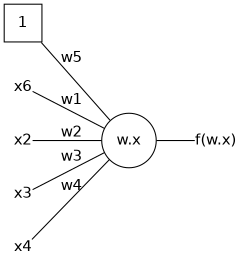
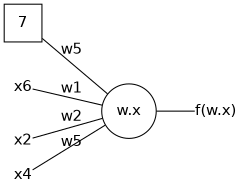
  digraph {
    fontname="DejaVu Sans"
    rankdir=LR
    splines=line
    node [fontname="DejaVu Sans" shape=plain]
    edge [arrowhead=none fontname="DejaVu Sans"]
-   n1 [label=1 shape=square texlbl="$1$"]
+   n1 [label=7 shape=square texlbl="$1$"]
    n2 [label=x6 texlbl="$x_1$"]
    n3 [label=x2 texlbl="$x_2$"]
-   n4 [label=x3 texlbl="$x_3$"]
    n5 [label=x4 texlbl="$x_4$"]
    n6 [label="w.x" shape=circle texlbl="$\langle w,x \rangle$"]
    n7 [label="f(w.x)" texlbl="$f(\langle w,x \rangle)$"]
    subgraph sub_1 {
      rank=same
      rankdir=TB
      n1
      n2
      n3
-     n4
      n5
    }
    n1 -> n2 [style=invis]
    n1 -> n6 [label=w5 texlbl="$w_0$"]
    n2 -> n3 [style=invis]
    n2 -> n6 [label=w1 texlbl="$w_1$"]
-   n3 -> n4 [style=invis]
    n3 -> n6 [label=w2 texlbl="$w_2$"]
-   n4 -> n5 [style=invis]
-   n4 -> n6 [label=w3 texlbl="$w_3$"]
-   n5 -> n6 [label=w4 texlbl="$w_4$"]
+   n5 -> n6 [label=w5 texlbl="$w_4$"]
    n6 -> n7
  }
